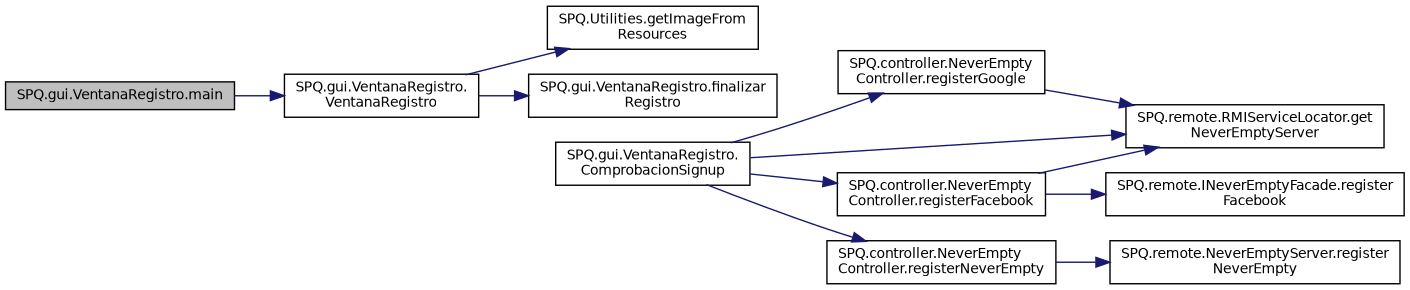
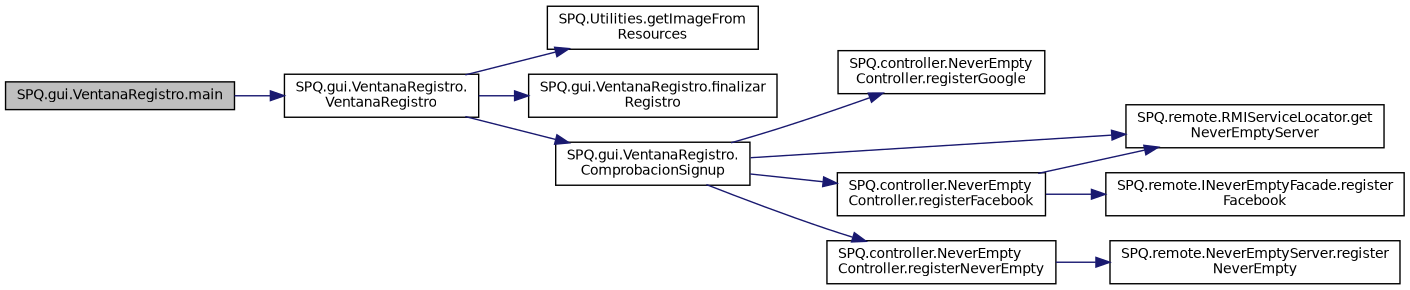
  digraph {
    rankdir=LR
    node [color=black fillcolor=white fontname=Helvetica fontsize=10 shape=record style=filled]
    edge [color=midnightblue fontname=Helvetica fontsize=10 labelfontname=Helvetica labelfontsize=10 style=solid]
    n1 [fillcolor=grey75 fontcolor=black height=0.2 label="SPQ.gui.VentanaRegistro.main" width=0.4]
    n2 [height=0.2 label="SPQ.gui.VentanaRegistro.\lVentanaRegistro" width=0.4]
    n3 [height=0.2 label="SPQ.Utilities.getImageFrom\lResources" width=0.4]
    n4 [height=0.2 label="SPQ.gui.VentanaRegistro.finalizar\lRegistro" width=0.4]
    n5 [height=0.2 label="SPQ.gui.VentanaRegistro.\lComprobacionSignup" width=0.4]
    n6 [height=0.2 label="SPQ.controller.NeverEmpty\lController.registerGoogle" width=0.4]
    n7 [height=0.2 label="SPQ.controller.NeverEmpty\lController.registerFacebook" width=0.4]
    n8 [height=0.2 label="SPQ.controller.NeverEmpty\lController.registerNeverEmpty" width=0.4]
    n9 [height=0.2 label="SPQ.remote.RMIServiceLocator.get\lNeverEmptyServer" width=0.4]
    n10 [height=0.2 label="SPQ.remote.INeverEmptyFacade.register\lFacebook" width=0.4]
    n11 [height=0.2 label="SPQ.remote.NeverEmptyServer.register\lNeverEmpty" width=0.4]
    n1 -> n2
    n2 -> n3
    n2 -> n4
+   n2 -> n5
    n5 -> n6
    n5 -> n7
    n5 -> n8
    n5 -> n9
-   n6 -> n9
    n7 -> n9
    n7 -> n10
    n8 -> n11
  }
